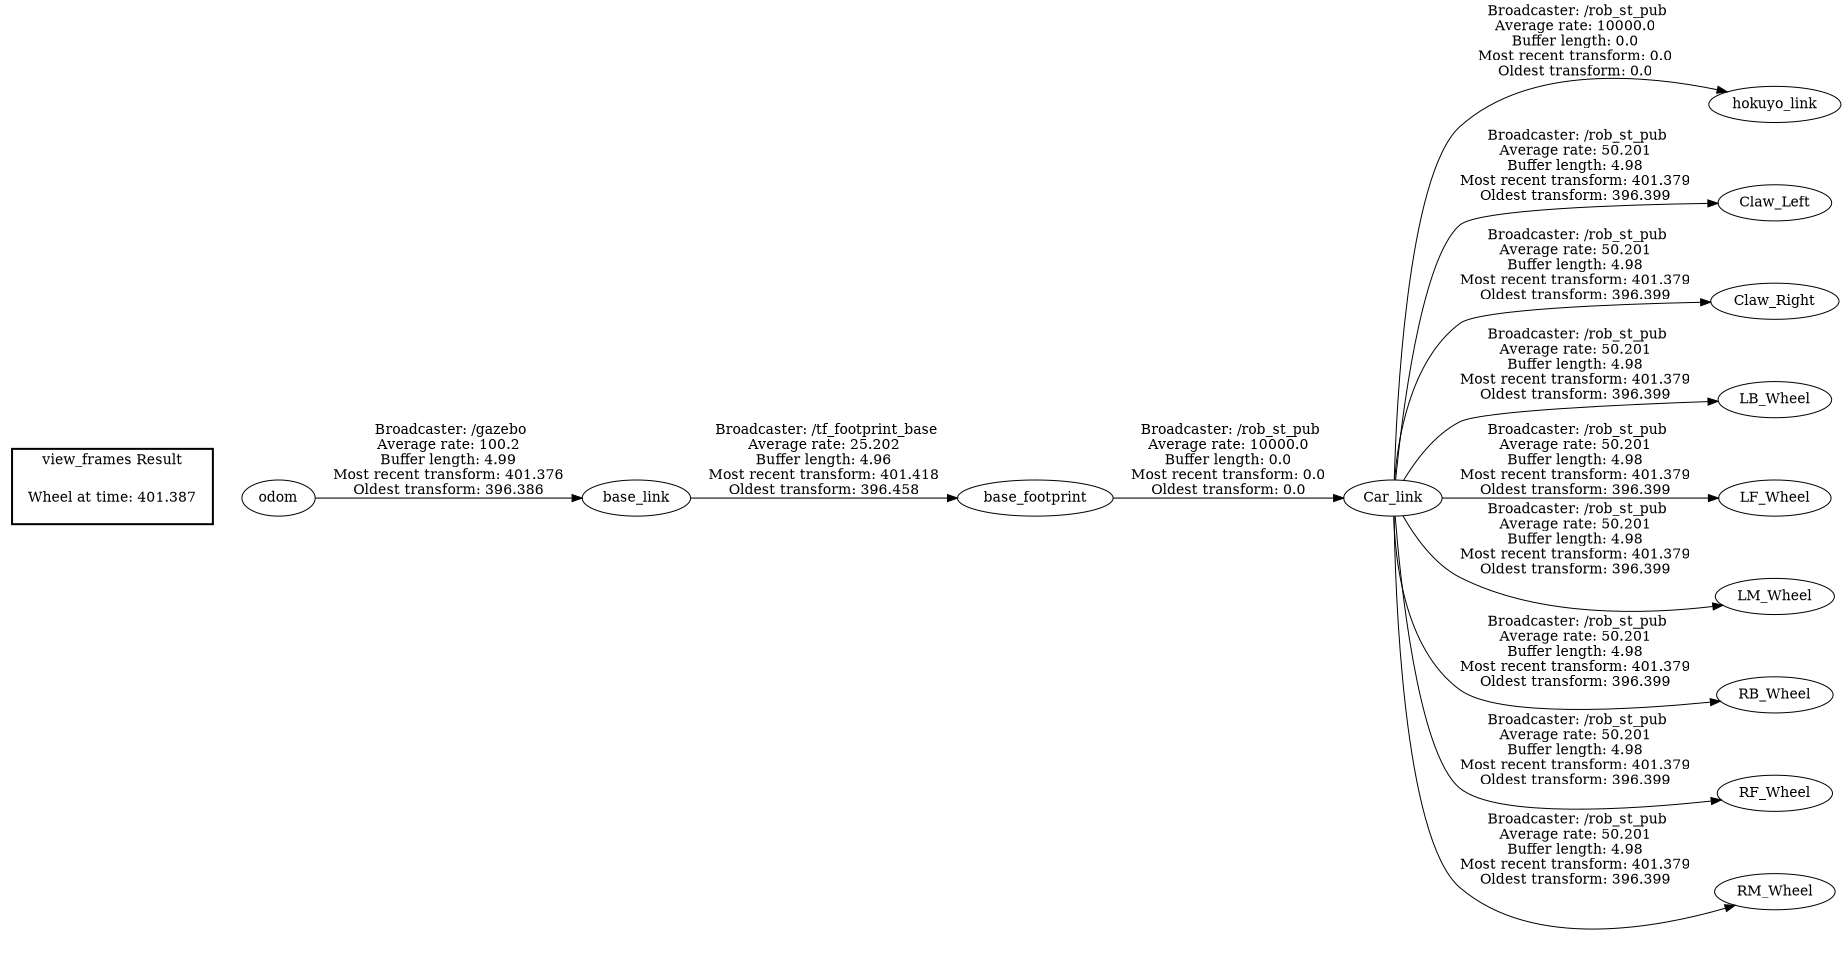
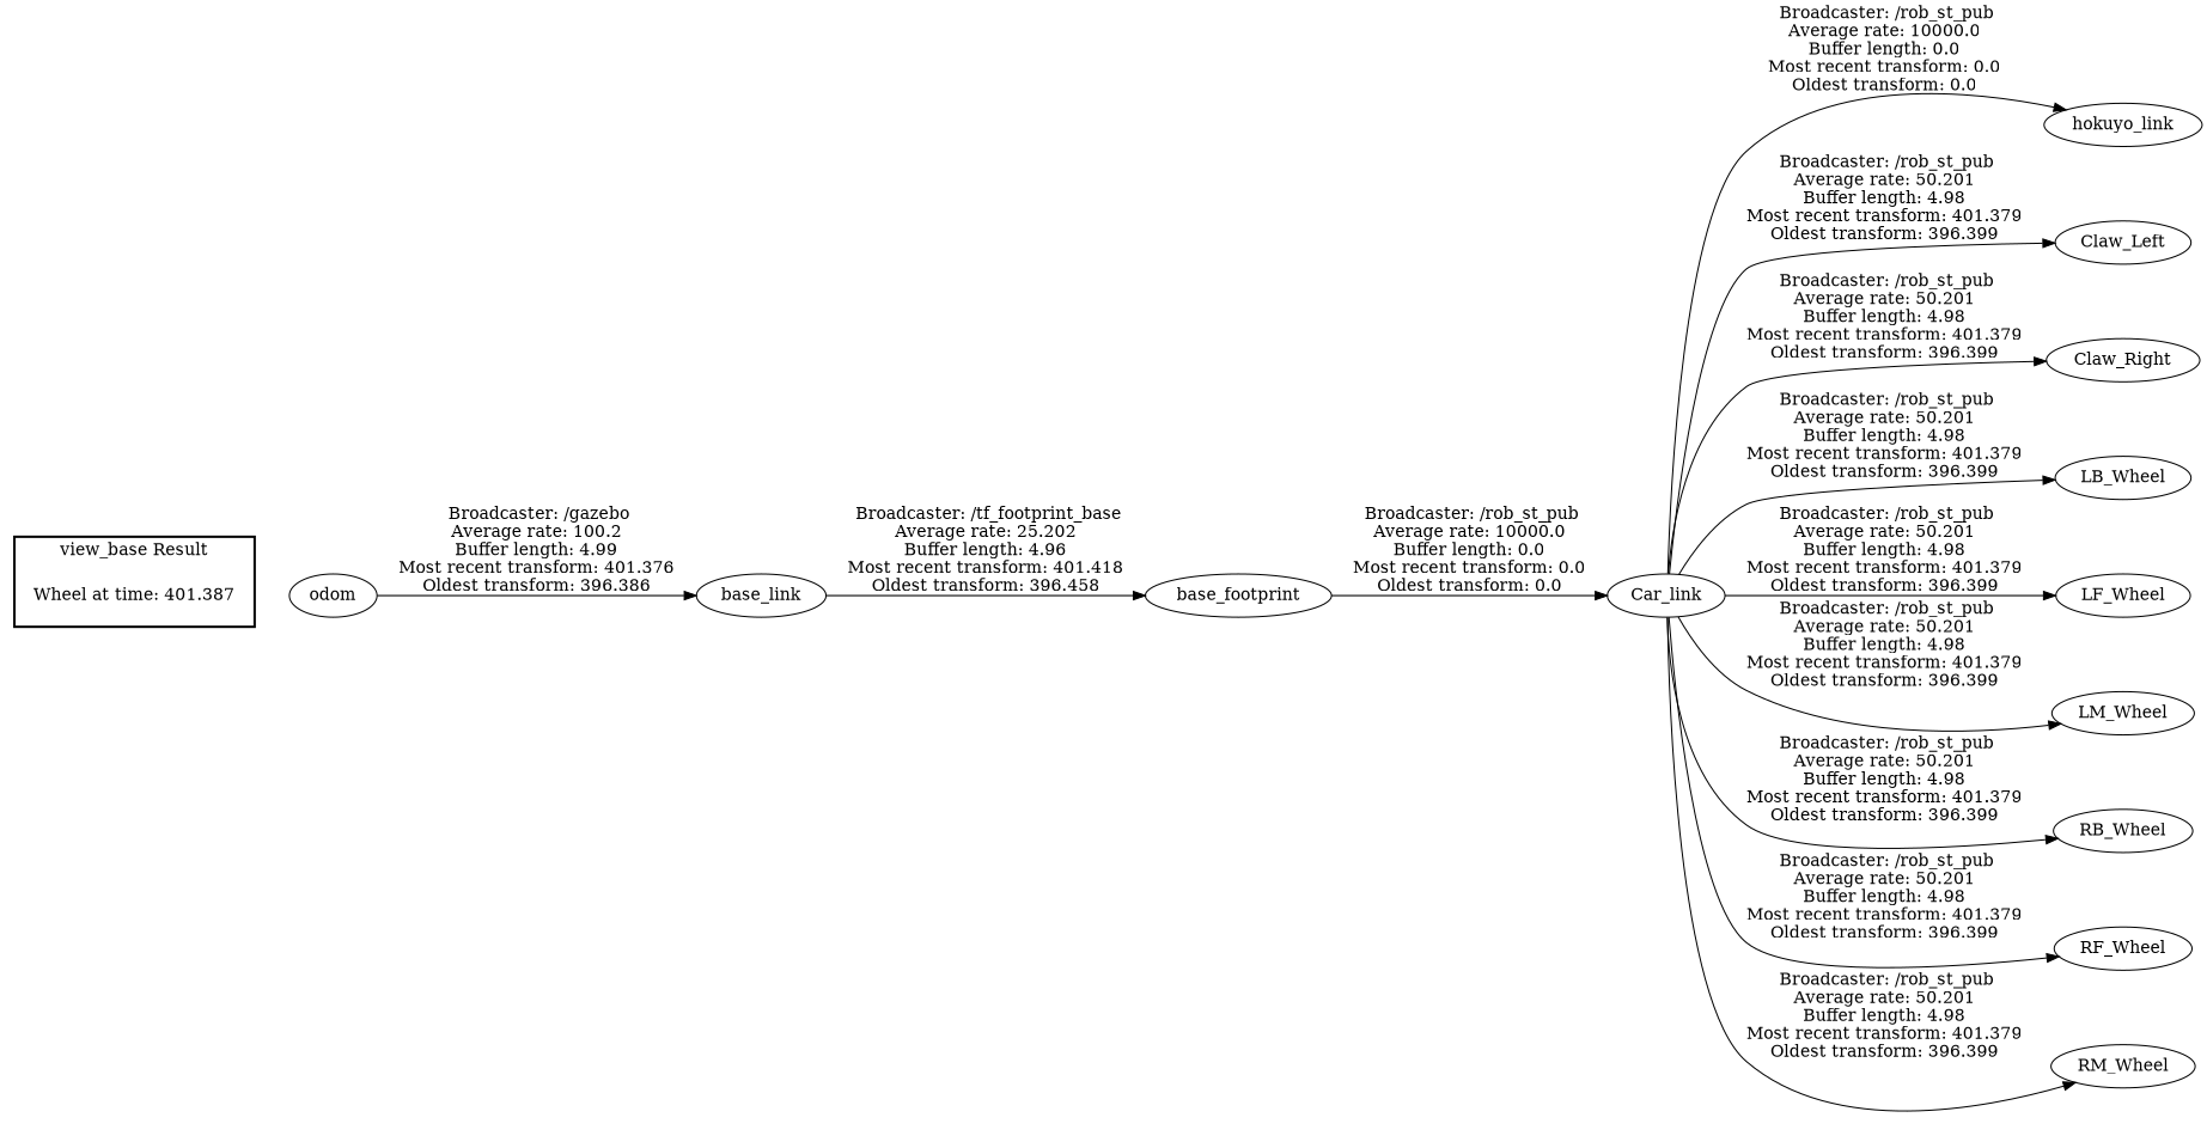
  digraph {
    rankdir=LR
    n1 [label="Wheel at time: 401.387" shape=plaintext]
    odom
    base_link
    base_footprint
    Car_link
    hokuyo_link
    Claw_Left
    Claw_Right
    LB_Wheel
    LF_Wheel
    LM_Wheel
    RB_Wheel
    RF_Wheel
    RM_Wheel
    subgraph cluster_1 {
      color=black
-     label="view_frames Result"
+     label="view_base Result"
      style=bold
      n1
    }
    n1 -> odom [style=invis]
    odom -> base_link [label=" Broadcaster: /gazebo\nAverage rate: 100.2\nBuffer length: 4.99\nMost recent transform: 401.376\nOldest transform: 396.386\n"]
    base_link -> base_footprint [label=" Broadcaster: /tf_footprint_base\nAverage rate: 25.202\nBuffer length: 4.96\nMost recent transform: 401.418\nOldest transform: 396.458\n"]
    base_footprint -> Car_link [label=" Broadcaster: /rob_st_pub\nAverage rate: 10000.0\nBuffer length: 0.0\nMost recent transform: 0.0\nOldest transform: 0.0\n"]
    Car_link -> hokuyo_link [label=" Broadcaster: /rob_st_pub\nAverage rate: 10000.0\nBuffer length: 0.0\nMost recent transform: 0.0\nOldest transform: 0.0\n"]
    Car_link -> Claw_Left [label=" Broadcaster: /rob_st_pub\nAverage rate: 50.201\nBuffer length: 4.98\nMost recent transform: 401.379\nOldest transform: 396.399\n"]
    Car_link -> Claw_Right [label=" Broadcaster: /rob_st_pub\nAverage rate: 50.201\nBuffer length: 4.98\nMost recent transform: 401.379\nOldest transform: 396.399\n"]
    Car_link -> LB_Wheel [label=" Broadcaster: /rob_st_pub\nAverage rate: 50.201\nBuffer length: 4.98\nMost recent transform: 401.379\nOldest transform: 396.399\n"]
    Car_link -> LF_Wheel [label=" Broadcaster: /rob_st_pub\nAverage rate: 50.201\nBuffer length: 4.98\nMost recent transform: 401.379\nOldest transform: 396.399\n"]
    Car_link -> LM_Wheel [label=" Broadcaster: /rob_st_pub\nAverage rate: 50.201\nBuffer length: 4.98\nMost recent transform: 401.379\nOldest transform: 396.399\n"]
    Car_link -> RB_Wheel [label=" Broadcaster: /rob_st_pub\nAverage rate: 50.201\nBuffer length: 4.98\nMost recent transform: 401.379\nOldest transform: 396.399\n"]
    Car_link -> RF_Wheel [label=" Broadcaster: /rob_st_pub\nAverage rate: 50.201\nBuffer length: 4.98\nMost recent transform: 401.379\nOldest transform: 396.399\n"]
    Car_link -> RM_Wheel [label=" Broadcaster: /rob_st_pub\nAverage rate: 50.201\nBuffer length: 4.98\nMost recent transform: 401.379\nOldest transform: 396.399\n"]
  }
